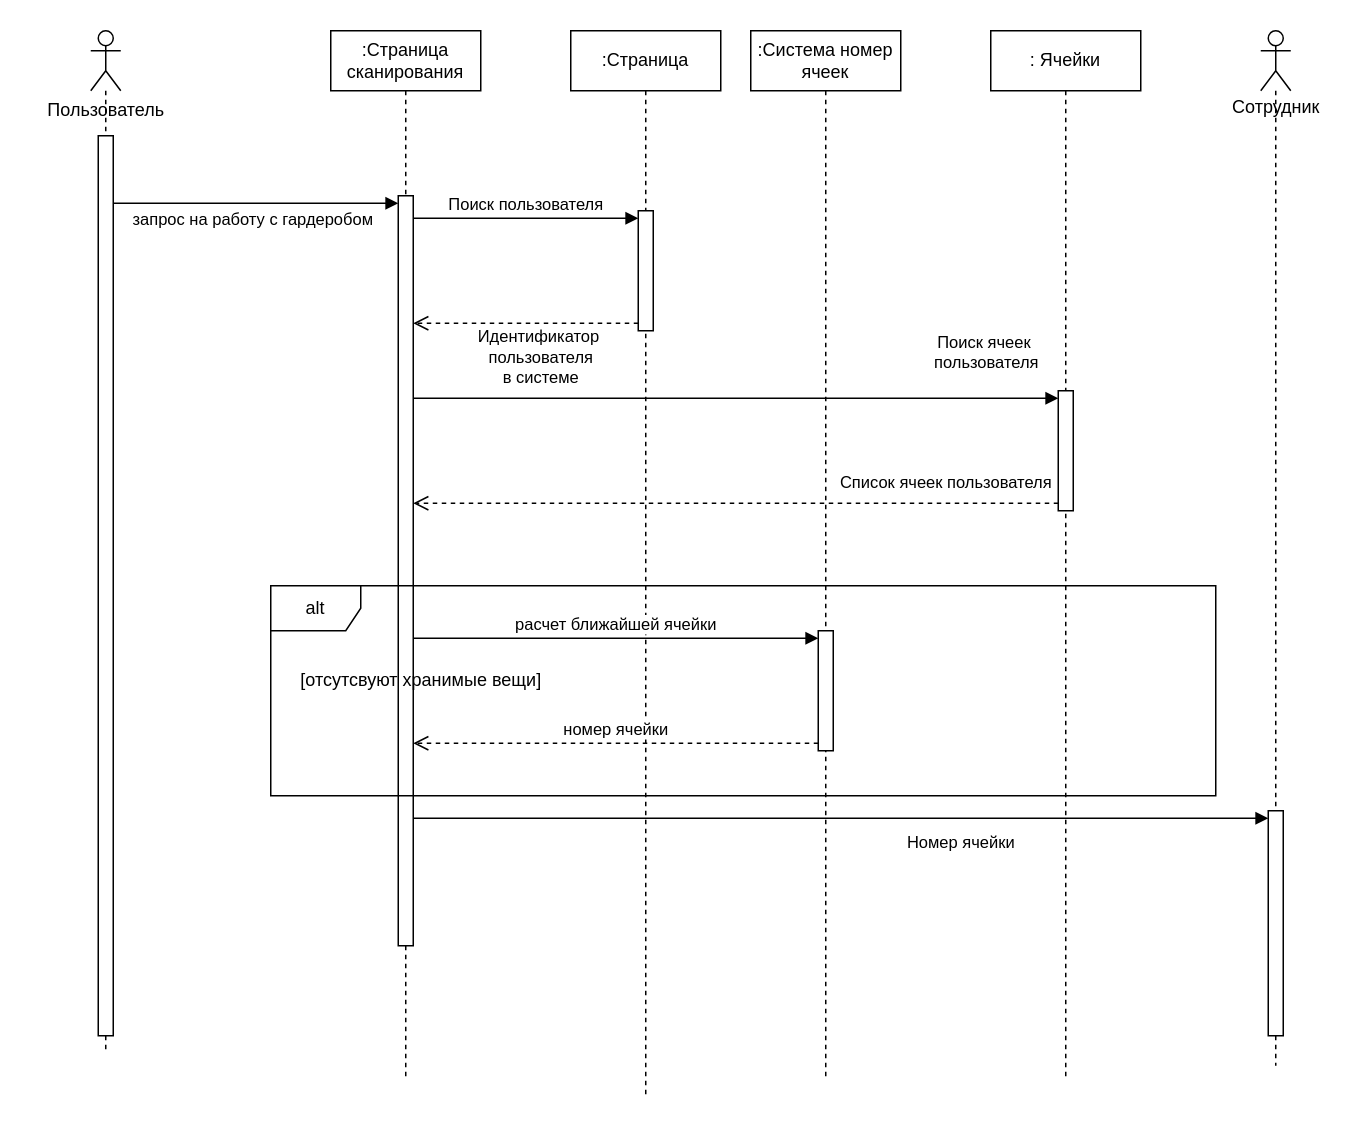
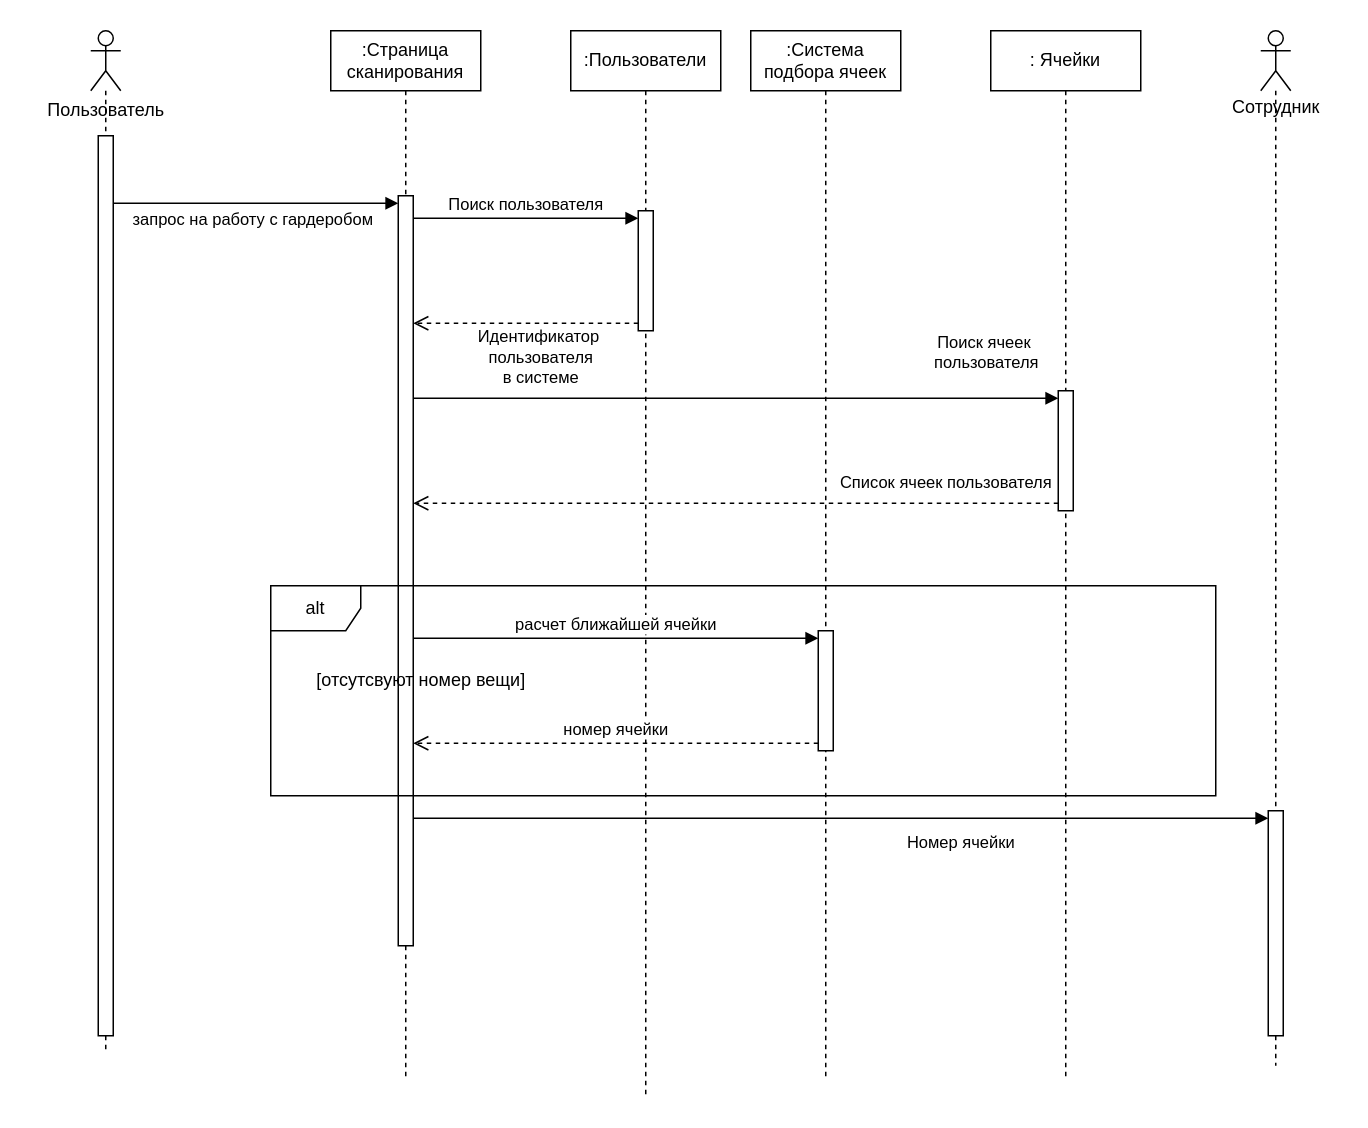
  <mxCell id="0" />
  <mxCell id="1" parent="0" />
  <mxCell id="2" value="запрос на работу с гардеробом" style="html=1;verticalAlign=bottom;endArrow=block;curved=0;rounded=0;entryX=0;entryY=0;entryDx=0;entryDy=5;entryPerimeter=0;" edge="1" parent="1" source="5" target="4"><mxGeometry x="0.003" y="-20" width="80" relative="1" as="geometry"><mxPoint x="90" y="130" as="sourcePoint" /><mxPoint x="170" y="130" as="targetPoint" /><mxPoint as="offset" /></mxGeometry></mxCell>
  <mxCell id="3" value=":Страница сканирования" style="shape=umlLifeline;perimeter=lifelinePerimeter;whiteSpace=wrap;html=1;container=1;dropTarget=0;collapsible=0;recursiveResize=0;outlineConnect=0;portConstraint=eastwest;newEdgeStyle={&quot;curved&quot;:0,&quot;rounded&quot;:0};" vertex="1" parent="1"><mxGeometry x="220" y="20" width="100" height="700" as="geometry" /></mxCell>
  <mxCell id="4" value="" style="html=1;points=[[0,0,0,0,5],[0,1,0,0,-5],[1,0,0,0,5],[1,1,0,0,-5]];perimeter=orthogonalPerimeter;outlineConnect=0;targetShapes=umlLifeline;portConstraint=eastwest;newEdgeStyle={&quot;curved&quot;:0,&quot;rounded&quot;:0};" vertex="1" parent="3"><mxGeometry x="45" y="110" width="10" height="500" as="geometry" /></mxCell>
  <mxCell id="5" value="" style="shape=umlLifeline;perimeter=lifelinePerimeter;whiteSpace=wrap;html=1;container=1;dropTarget=0;collapsible=0;recursiveResize=0;outlineConnect=0;portConstraint=eastwest;newEdgeStyle={&quot;curved&quot;:0,&quot;rounded&quot;:0};participant=umlActor;" vertex="1" parent="1"><mxGeometry x="60" y="20" width="20" height="680" as="geometry" /></mxCell>
  <mxCell id="6" value="" style="html=1;points=[[0,0,0,0,5],[0,1,0,0,-5],[1,0,0,0,5],[1,1,0,0,-5]];perimeter=orthogonalPerimeter;outlineConnect=0;targetShapes=umlLifeline;portConstraint=eastwest;newEdgeStyle={&quot;curved&quot;:0,&quot;rounded&quot;:0};" vertex="1" parent="5"><mxGeometry x="5" y="70" width="10" height="600" as="geometry" /></mxCell>
- <mxCell id="7" value=":Страница" style="shape=umlLifeline;perimeter=lifelinePerimeter;whiteSpace=wrap;html=1;container=1;dropTarget=0;collapsible=0;recursiveResize=0;outlineConnect=0;portConstraint=eastwest;newEdgeStyle={&quot;curved&quot;:0,&quot;rounded&quot;:0};" vertex="1" parent="1"><mxGeometry x="380" y="20" width="100" height="710" as="geometry" /></mxCell>
+ <mxCell id="7" value=":Пользователи" style="shape=umlLifeline;perimeter=lifelinePerimeter;whiteSpace=wrap;html=1;container=1;dropTarget=0;collapsible=0;recursiveResize=0;outlineConnect=0;portConstraint=eastwest;newEdgeStyle={&quot;curved&quot;:0,&quot;rounded&quot;:0};" vertex="1" parent="1"><mxGeometry x="380" y="20" width="100" height="710" as="geometry" /></mxCell>
  <mxCell id="8" value="" style="html=1;points=[[0,0,0,0,5],[0,1,0,0,-5],[1,0,0,0,5],[1,1,0,0,-5]];perimeter=orthogonalPerimeter;outlineConnect=0;targetShapes=umlLifeline;portConstraint=eastwest;newEdgeStyle={&quot;curved&quot;:0,&quot;rounded&quot;:0};" vertex="1" parent="7"><mxGeometry x="45" y="120" width="10" height="80" as="geometry" /></mxCell>
  <mxCell id="9" value="Поиск пользователя" style="html=1;verticalAlign=bottom;endArrow=block;curved=0;rounded=0;entryX=0;entryY=0;entryDx=0;entryDy=5;" edge="1" target="8" parent="1" source="4"><mxGeometry relative="1" as="geometry"><mxPoint x="355" y="145" as="sourcePoint" /></mxGeometry></mxCell>
  <mxCell id="10" value="Идентификатор&amp;nbsp;&lt;div&gt;пользователя&lt;div&gt;в системе&lt;/div&gt;&lt;/div&gt;" style="html=1;verticalAlign=bottom;endArrow=open;dashed=1;endSize=8;curved=0;rounded=0;exitX=0;exitY=1;exitDx=0;exitDy=-5;" edge="1" source="8" parent="1" target="4"><mxGeometry x="-0.133" y="45" relative="1" as="geometry"><mxPoint x="355" y="215" as="targetPoint" /><mxPoint as="offset" /></mxGeometry></mxCell>
  <mxCell id="11" value=": Ячейки" style="shape=umlLifeline;perimeter=lifelinePerimeter;whiteSpace=wrap;html=1;container=1;dropTarget=0;collapsible=0;recursiveResize=0;outlineConnect=0;portConstraint=eastwest;newEdgeStyle={&quot;curved&quot;:0,&quot;rounded&quot;:0};" vertex="1" parent="1"><mxGeometry x="660" y="20" width="100" height="700" as="geometry" /></mxCell>
  <mxCell id="12" value="" style="html=1;points=[[0,0,0,0,5],[0,1,0,0,-5],[1,0,0,0,5],[1,1,0,0,-5]];perimeter=orthogonalPerimeter;outlineConnect=0;targetShapes=umlLifeline;portConstraint=eastwest;newEdgeStyle={&quot;curved&quot;:0,&quot;rounded&quot;:0};" vertex="1" parent="11"><mxGeometry x="45" y="240" width="10" height="80" as="geometry" /></mxCell>
  <mxCell id="13" value="Поиск ячеек&amp;nbsp;&lt;div&gt;пользователя&lt;/div&gt;" style="html=1;verticalAlign=bottom;endArrow=block;curved=0;rounded=0;entryX=0;entryY=0;entryDx=0;entryDy=5;" edge="1" target="12" parent="1" source="4"><mxGeometry x="0.775" y="15" relative="1" as="geometry"><mxPoint x="485" y="265" as="sourcePoint" /><mxPoint as="offset" /></mxGeometry></mxCell>
  <mxCell id="14" value="Список ячеек пользователя" style="html=1;verticalAlign=bottom;endArrow=open;dashed=1;endSize=8;curved=0;rounded=0;exitX=0;exitY=1;exitDx=0;exitDy=-5;" edge="1" source="12" parent="1" target="4"><mxGeometry x="-0.653" y="-5" relative="1" as="geometry"><mxPoint x="280" y="335" as="targetPoint" /><mxPoint as="offset" /></mxGeometry></mxCell>
  <mxCell id="15" value="alt" style="shape=umlFrame;whiteSpace=wrap;html=1;pointerEvents=0;" vertex="1" parent="1"><mxGeometry x="180" y="390" width="630" height="140" as="geometry" /></mxCell>
- <mxCell id="16" value=":Система номер ячеек" style="shape=umlLifeline;perimeter=lifelinePerimeter;whiteSpace=wrap;html=1;container=1;dropTarget=0;collapsible=0;recursiveResize=0;outlineConnect=0;portConstraint=eastwest;newEdgeStyle={&quot;curved&quot;:0,&quot;rounded&quot;:0};" vertex="1" parent="1"><mxGeometry x="500" y="20" width="100" height="700" as="geometry" /></mxCell>
+ <mxCell id="16" value=":Система подбора ячеек" style="shape=umlLifeline;perimeter=lifelinePerimeter;whiteSpace=wrap;html=1;container=1;dropTarget=0;collapsible=0;recursiveResize=0;outlineConnect=0;portConstraint=eastwest;newEdgeStyle={&quot;curved&quot;:0,&quot;rounded&quot;:0};" vertex="1" parent="1"><mxGeometry x="500" y="20" width="100" height="700" as="geometry" /></mxCell>
  <mxCell id="17" value="" style="html=1;points=[[0,0,0,0,5],[0,1,0,0,-5],[1,0,0,0,5],[1,1,0,0,-5]];perimeter=orthogonalPerimeter;outlineConnect=0;targetShapes=umlLifeline;portConstraint=eastwest;newEdgeStyle={&quot;curved&quot;:0,&quot;rounded&quot;:0};" vertex="1" parent="16"><mxGeometry x="45" y="400" width="10" height="80" as="geometry" /></mxCell>
  <mxCell id="18" value="расчет ближайшей ячейки" style="html=1;verticalAlign=bottom;endArrow=block;curved=0;rounded=0;entryX=0;entryY=0;entryDx=0;entryDy=5;" edge="1" target="17" parent="1" source="4"><mxGeometry relative="1" as="geometry"><mxPoint x="505" y="425" as="sourcePoint" /></mxGeometry></mxCell>
  <mxCell id="19" value="номер ячейки" style="html=1;verticalAlign=bottom;endArrow=open;dashed=1;endSize=8;curved=0;rounded=0;exitX=0;exitY=1;exitDx=0;exitDy=-5;" edge="1" source="17" parent="1" target="4"><mxGeometry relative="1" as="geometry"><mxPoint x="505" y="495" as="targetPoint" /></mxGeometry></mxCell>
- <mxCell id="20" value="[отсутсвуют хранимые вещи]" style="text;html=1;align=center;verticalAlign=middle;resizable=0;points=[];autosize=1;strokeColor=none;fillColor=none;" vertex="1" parent="1"><mxGeometry x="190" y="438" width="180" height="30" as="geometry" /></mxCell>
+ <mxCell id="20" value="[отсутсвуют номер вещи]" style="text;html=1;align=center;verticalAlign=middle;resizable=0;points=[];autosize=1;strokeColor=none;fillColor=none;" vertex="1" parent="1"><mxGeometry x="190" y="438" width="180" height="30" as="geometry" /></mxCell>
  <mxCell id="21" value="Пользователь" style="text;html=1;align=center;verticalAlign=middle;resizable=0;points=[];autosize=1;strokeColor=none;fillColor=none;" vertex="1" parent="1"><mxGeometry x="20" y="58" width="100" height="30" as="geometry" /></mxCell>
  <mxCell id="22" value="" style="shape=umlLifeline;perimeter=lifelinePerimeter;whiteSpace=wrap;html=1;container=1;dropTarget=0;collapsible=0;recursiveResize=0;outlineConnect=0;portConstraint=eastwest;newEdgeStyle={&quot;curved&quot;:0,&quot;rounded&quot;:0};participant=umlActor;" vertex="1" parent="1"><mxGeometry x="840" y="20" width="20" height="690" as="geometry" /></mxCell>
  <mxCell id="23" value="" style="html=1;points=[[0,0,0,0,5],[0,1,0,0,-5],[1,0,0,0,5],[1,1,0,0,-5]];perimeter=orthogonalPerimeter;outlineConnect=0;targetShapes=umlLifeline;portConstraint=eastwest;newEdgeStyle={&quot;curved&quot;:0,&quot;rounded&quot;:0};" vertex="1" parent="22"><mxGeometry x="5" y="520" width="10" height="150" as="geometry" /></mxCell>
  <mxCell id="24" value="Сотрудник&lt;div&gt;&lt;br&gt;&lt;/div&gt;" style="text;html=1;align=center;verticalAlign=middle;resizable=0;points=[];autosize=1;strokeColor=none;fillColor=none;" vertex="1" parent="1"><mxGeometry x="810" y="58" width="80" height="40" as="geometry" /></mxCell>
  <mxCell id="25" value="Номер ячейки" style="html=1;verticalAlign=bottom;endArrow=block;curved=0;rounded=0;entryX=0;entryY=0;entryDx=0;entryDy=5;" edge="1" target="23" parent="1" source="4"><mxGeometry x="0.281" y="-25" relative="1" as="geometry"><mxPoint x="775" y="545" as="sourcePoint" /><Array as="points"><mxPoint x="630" y="545" /></Array><mxPoint as="offset" /></mxGeometry></mxCell>
